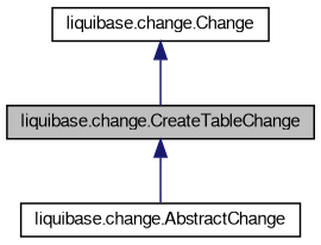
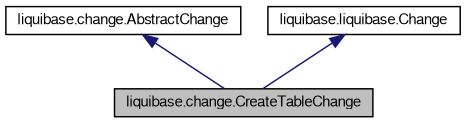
  digraph {
    node [color=black fillcolor=white fontname=FreeSans fontsize=10 shape=record style=filled]
    edge [color=midnightblue dir=back fontname=FreeSans fontsize=10 labelfontname=FreeSans labelfontsize=10 style=solid]
    n1 [fillcolor=grey75 fontcolor=black height=0.2 label="liquibase.change.CreateTableChange" width=0.4]
    n2 [height=0.2 label="liquibase.change.AbstractChange" width=0.4]
-   n3 [height=0.2 label="liquibase.change.Change" width=0.4]
-   n1 -> n2
+   n3 [height=0.2 label="liquibase.liquibase.Change" width=0.4]
+   n2 -> n1
    n3 -> n1
  }
